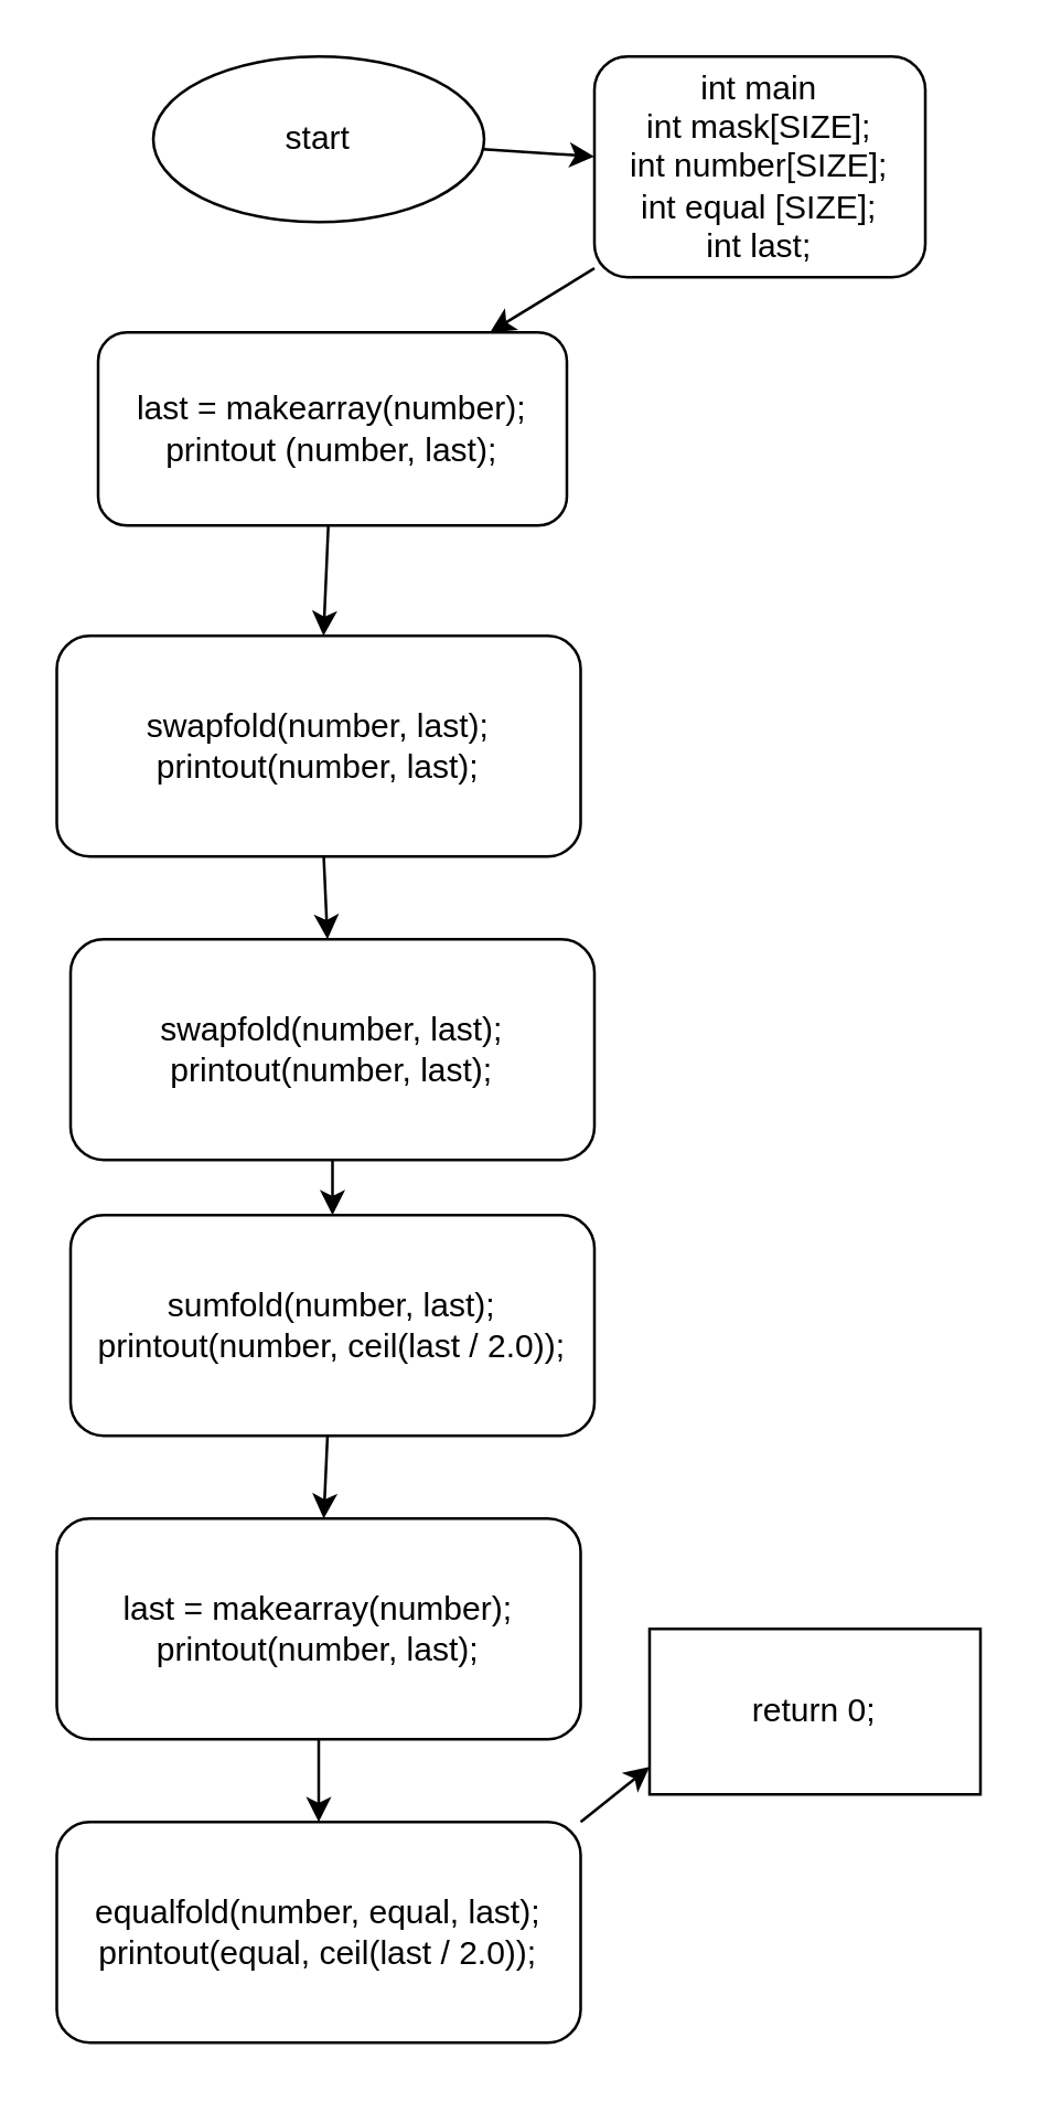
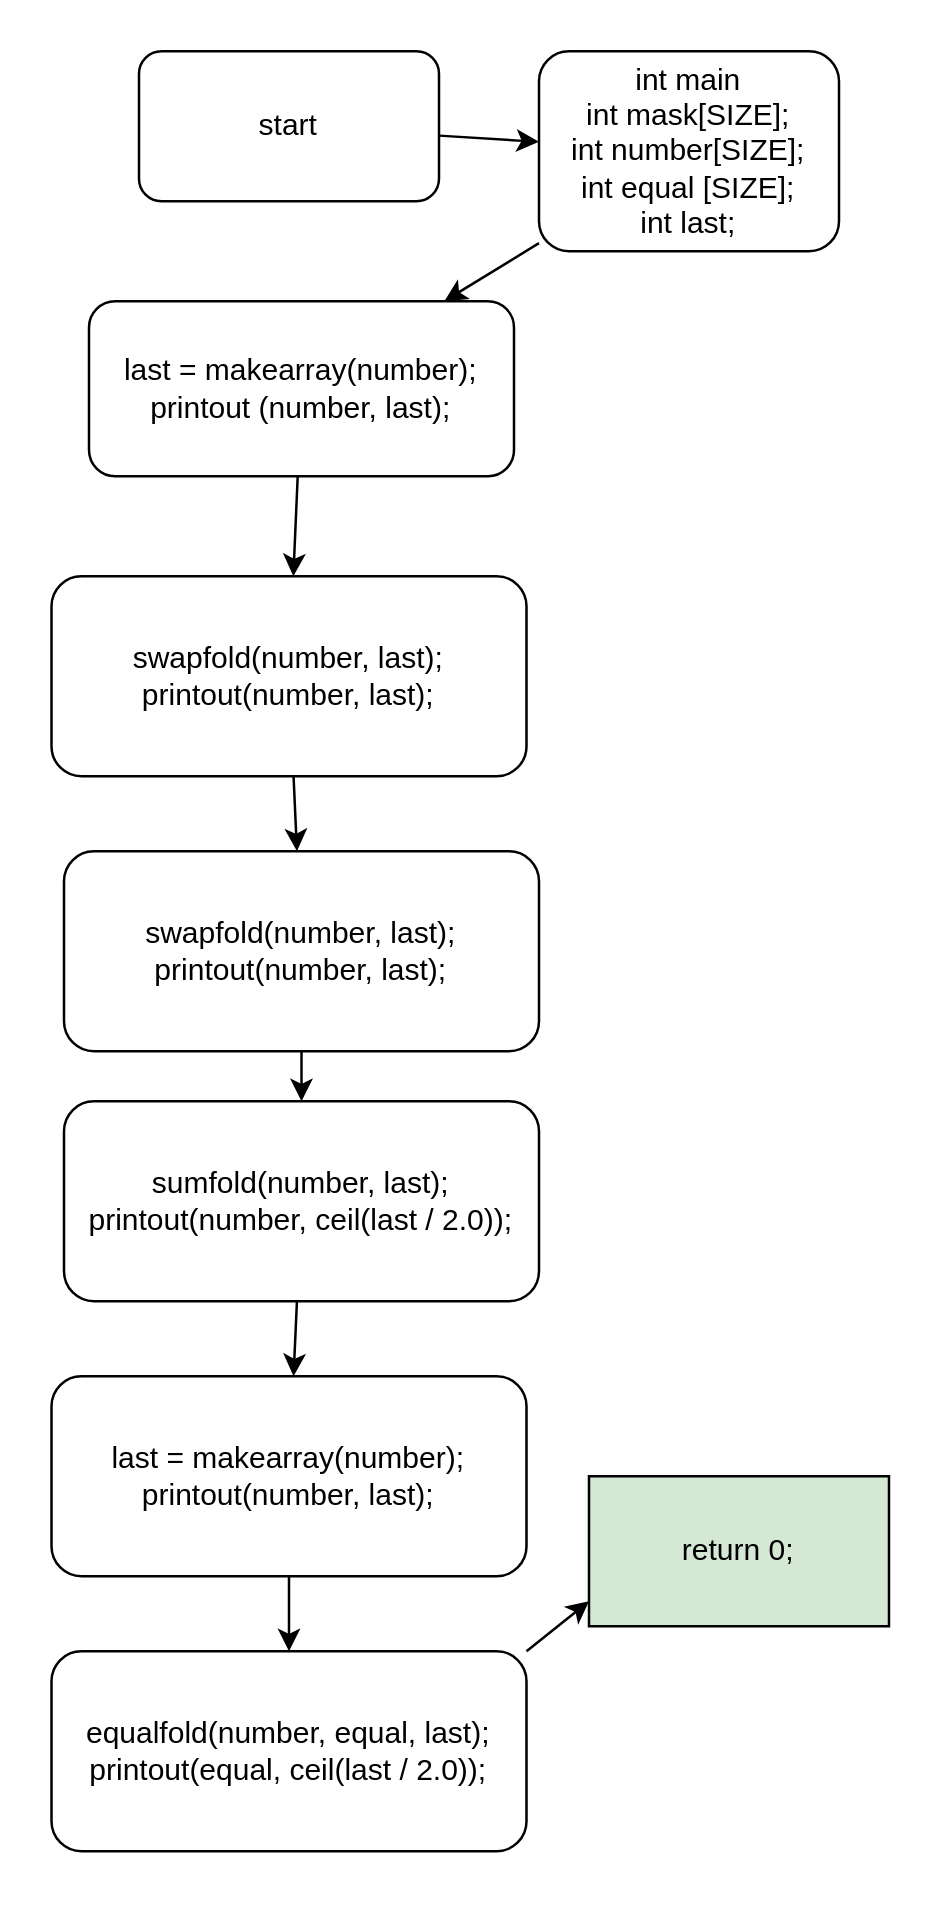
  <mxCell id="0" />
  <mxCell id="1" parent="0" />
  <mxCell id="2" value="" style="edgeStyle=none;html=1;" edge="1" parent="1" source="3" target="5"><mxGeometry relative="1" as="geometry" /></mxCell>
- <mxCell id="3" value="start" style="ellipse;whiteSpace=wrap;html=1;" vertex="1" parent="1"><mxGeometry x="55" y="20" width="120" height="60" as="geometry" /></mxCell>
+ <mxCell id="3" value="start" style="rounded=1;whiteSpace=wrap;html=1;" vertex="1" parent="1"><mxGeometry x="55" y="20" width="120" height="60" as="geometry" /></mxCell>
  <mxCell id="4" value="" style="edgeStyle=none;html=1;" edge="1" parent="1" source="5" target="7"><mxGeometry relative="1" as="geometry" /></mxCell>
  <mxCell id="5" value="int main&lt;br&gt;int mask[SIZE];&lt;br&gt;int number[SIZE];&lt;br&gt;int equal [SIZE];&lt;br&gt;int last;" style="rounded=1;whiteSpace=wrap;html=1;" vertex="1" parent="1"><mxGeometry x="215" y="20" width="120" height="80" as="geometry" /></mxCell>
  <mxCell id="6" value="" style="edgeStyle=none;html=1;" edge="1" parent="1" source="7" target="9"><mxGeometry relative="1" as="geometry" /></mxCell>
  <mxCell id="7" value="last = makearray(number);&lt;br&gt;printout (number, last);" style="whiteSpace=wrap;html=1;rounded=1;" vertex="1" parent="1"><mxGeometry x="35" y="120" width="170" height="70" as="geometry" /></mxCell>
  <mxCell id="8" value="" style="edgeStyle=none;html=1;" edge="1" parent="1" source="9" target="11"><mxGeometry relative="1" as="geometry" /></mxCell>
  <mxCell id="9" value="swapfold(number, last);&lt;br&gt;printout(number, last);" style="whiteSpace=wrap;html=1;rounded=1;" vertex="1" parent="1"><mxGeometry x="20" y="230" width="190" height="80" as="geometry" /></mxCell>
  <mxCell id="10" value="" style="edgeStyle=none;html=1;" edge="1" parent="1" source="11" target="13"><mxGeometry relative="1" as="geometry" /></mxCell>
  <mxCell id="11" value="swapfold(number, last);&lt;br&gt;printout(number, last);" style="whiteSpace=wrap;html=1;rounded=1;" vertex="1" parent="1"><mxGeometry x="25" y="340" width="190" height="80" as="geometry" /></mxCell>
  <mxCell id="12" value="" style="edgeStyle=none;html=1;" edge="1" parent="1" source="13" target="15"><mxGeometry relative="1" as="geometry" /></mxCell>
  <mxCell id="13" value="sumfold(number, last);&lt;br&gt;printout(number, ceil(last / 2.0));" style="whiteSpace=wrap;html=1;rounded=1;" vertex="1" parent="1"><mxGeometry x="25" y="440" width="190" height="80" as="geometry" /></mxCell>
  <mxCell id="14" value="" style="edgeStyle=none;html=1;" edge="1" parent="1" source="15" target="17"><mxGeometry relative="1" as="geometry" /></mxCell>
  <mxCell id="15" value="last = makearray(number);&lt;br&gt;printout(number, last);" style="whiteSpace=wrap;html=1;rounded=1;" vertex="1" parent="1"><mxGeometry x="20" y="550" width="190" height="80" as="geometry" /></mxCell>
  <mxCell id="16" style="edgeStyle=none;html=1;exitX=1;exitY=0;exitDx=0;exitDy=0;" edge="1" parent="1" source="17"><mxGeometry relative="1" as="geometry"><mxPoint x="235" y="640" as="targetPoint" /></mxGeometry></mxCell>
  <mxCell id="17" value="equalfold(number, equal, last);&lt;br&gt;printout(equal, ceil(last / 2.0));" style="whiteSpace=wrap;html=1;rounded=1;" vertex="1" parent="1"><mxGeometry x="20" y="660" width="190" height="80" as="geometry" /></mxCell>
- <mxCell id="18" value="return 0;" style="whiteSpace=wrap;html=1;" vertex="1" parent="1"><mxGeometry x="235" y="590" width="120" height="60" as="geometry" /></mxCell>
+ <mxCell id="18" value="return 0;" style="whiteSpace=wrap;html=1;fillColor=#d5e8d4;" vertex="1" parent="1"><mxGeometry x="235" y="590" width="120" height="60" as="geometry" /></mxCell>
